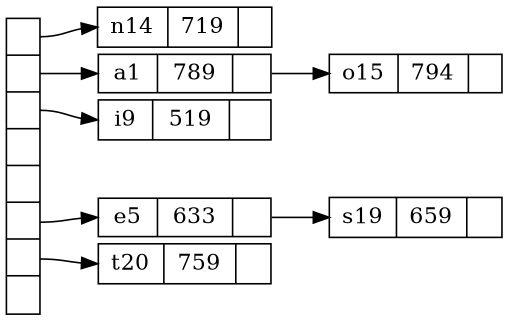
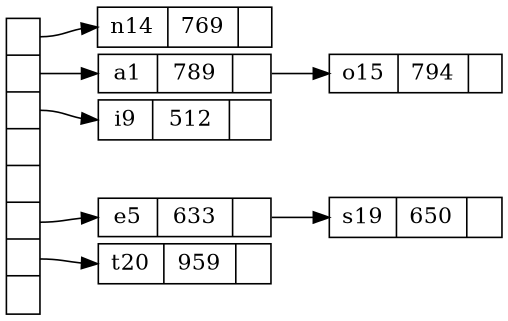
  digraph {
    nodesep=.05
    rankdir=LR
    node [shape=record]
    edge [headport=n tailport=p]
    n1 [height=2.5 label="<f0> |<f1> |<f2> |<f3> |<f4> |<f5> |<f6> |" width=.1]
-   n2 [height=.1 label="{<n> n14 | 719 |<p>}" width=1.5]
+   n2 [height=.1 label="{<n> n14 | 769 |<p>}" width=1.5]
    n3 [height=.1 label="{<n> a1 | 789 |<p>}" width=1.5]
-   n4 [height=.1 label="{<n> i9 | 519 |<p>}" width=1.5]
+   n4 [height=.1 label="{<n> i9 | 512 |<p>}" width=1.5]
    n5 [height=.1 label="{<n> e5 | 633 |<p>}" width=1.5]
-   n6 [height=.1 label="{<n> t20 | 759 |<p>}" width=1.5]
+   n6 [height=.1 label="{<n> t20 | 959 |<p>}" width=1.5]
    n7 [height=.1 label="{<n> o15 | 794 |<p>}" width=1.5]
-   n8 [height=.1 label="{<n> s19 | 659 |<p>}" width=1.5]
+   n8 [height=.1 label="{<n> s19 | 650 |<p>}" width=1.5]
    n1 -> n2 [tailport=f0]
    n1 -> n3 [tailport=f1]
    n1 -> n4 [tailport=f2]
    n1 -> n5 [tailport=f5]
    n1 -> n6 [tailport=f6]
    n3 -> n7
    n5 -> n8
  }
